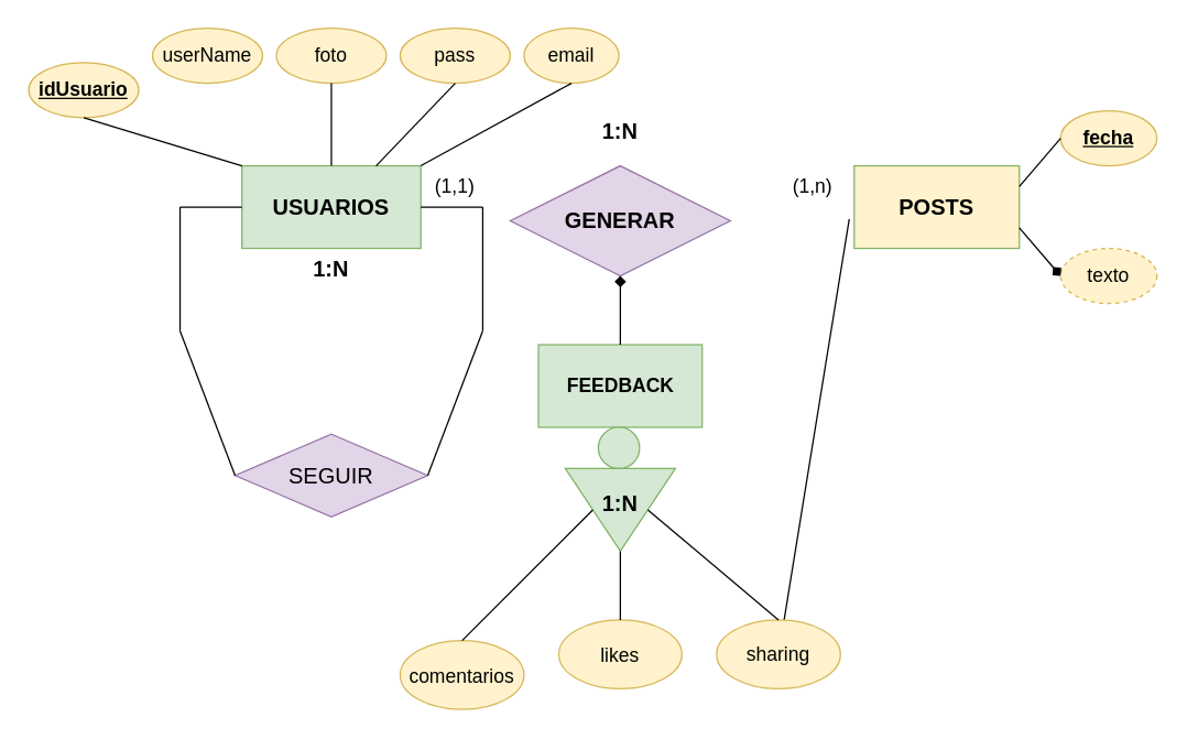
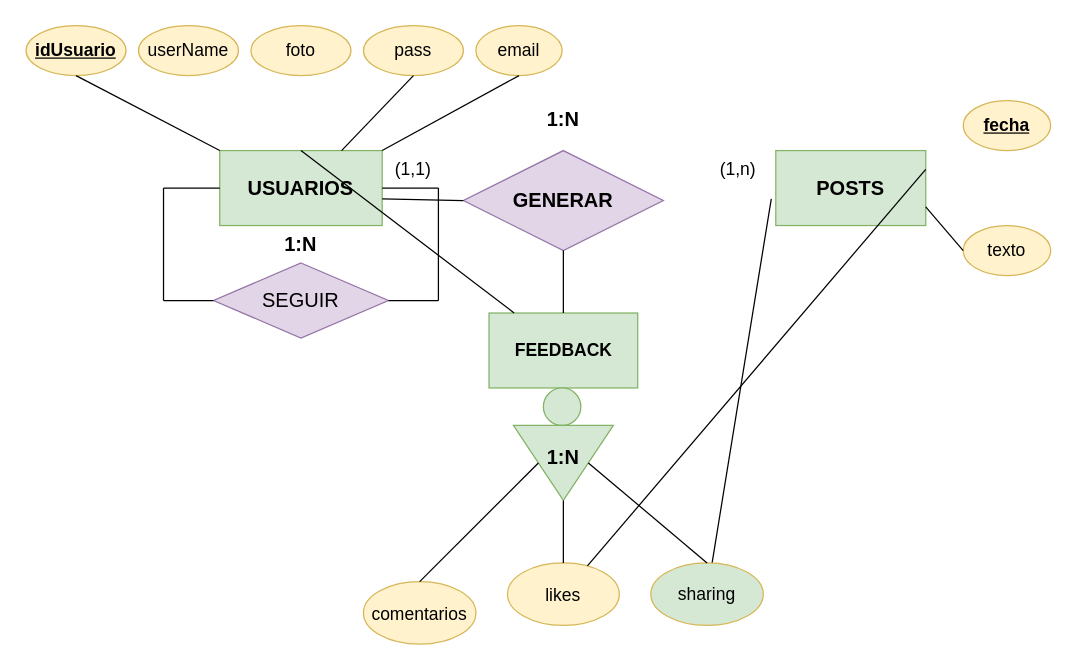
  <mxCell id="0" />
  <mxCell id="1" parent="0" />
  <mxCell id="2" value="&lt;b&gt;USUARIOS&lt;/b&gt;" style="rounded=0;whiteSpace=wrap;html=1;fontSize=16;fillColor=#d5e8d4;strokeColor=#82b366;" vertex="1" parent="1"><mxGeometry x="175" y="120" width="130" height="60" as="geometry" /></mxCell>
- <mxCell id="3" value="&lt;b&gt;POSTS&lt;/b&gt;" style="rounded=0;whiteSpace=wrap;html=1;fontSize=16;fillColor=#fff2cc;strokeColor=#82b366;" vertex="1" parent="1"><mxGeometry x="620" y="120" width="120" height="60" as="geometry" /></mxCell>
+ <mxCell id="3" value="&lt;b&gt;POSTS&lt;/b&gt;" style="rounded=0;whiteSpace=wrap;html=1;fontSize=16;fillColor=#d5e8d4;strokeColor=#82b366;" vertex="1" parent="1"><mxGeometry x="620" y="120" width="120" height="60" as="geometry" /></mxCell>
  <mxCell id="4" value="&lt;b&gt;GENERAR&lt;/b&gt;" style="rhombus;whiteSpace=wrap;html=1;fontSize=16;fillColor=#e1d5e7;strokeColor=#9673a6;" vertex="1" parent="1"><mxGeometry x="370" y="120" width="160" height="80" as="geometry" /></mxCell>
- <mxCell id="5" value="SEGUIR" style="rhombus;whiteSpace=wrap;html=1;fontSize=16;fillColor=#e1d5e7;strokeColor=#9673a6;" vertex="1" parent="1"><mxGeometry x="170" y="315" width="140" height="60" as="geometry" /></mxCell>
+ <mxCell id="5" value="SEGUIR" style="rhombus;whiteSpace=wrap;html=1;fontSize=16;fillColor=#e1d5e7;strokeColor=#9673a6;" vertex="1" parent="1"><mxGeometry x="170" y="210" width="140" height="60" as="geometry" /></mxCell>
  <mxCell id="6" value="&lt;font style=&quot;font-size: 14px&quot;&gt;comentarios&lt;/font&gt;" style="ellipse;whiteSpace=wrap;html=1;fontSize=16;fillColor=#fff2cc;strokeColor=#d6b656;" vertex="1" parent="1"><mxGeometry x="290" y="465" width="90" height="50" as="geometry" /></mxCell>
  <mxCell id="7" value="&lt;font style=&quot;font-size: 14px&quot;&gt;likes&lt;/font&gt;" style="ellipse;whiteSpace=wrap;html=1;fontSize=16;fillColor=#fff2cc;strokeColor=#d6b656;" vertex="1" parent="1"><mxGeometry x="405.25" y="450" width="89.5" height="50" as="geometry" /></mxCell>
- <mxCell id="8" value="&lt;b&gt;&lt;u&gt;idUsuario&lt;/u&gt;&lt;/b&gt;" style="ellipse;whiteSpace=wrap;html=1;fontSize=14;fillColor=#fff2cc;strokeColor=#d6b656;" vertex="1" parent="1"><mxGeometry x="20" y="45" width="80" height="40" as="geometry" /></mxCell>
+ <mxCell id="8" value="&lt;b&gt;&lt;u&gt;idUsuario&lt;/u&gt;&lt;/b&gt;" style="ellipse;whiteSpace=wrap;html=1;fontSize=14;fillColor=#fff2cc;strokeColor=#d6b656;" vertex="1" parent="1"><mxGeometry x="20" y="20" width="80" height="40" as="geometry" /></mxCell>
  <mxCell id="9" value="userName" style="ellipse;whiteSpace=wrap;html=1;fontSize=14;fillColor=#fff2cc;strokeColor=#d6b656;" vertex="1" parent="1"><mxGeometry x="110" y="20" width="80" height="40" as="geometry" /></mxCell>
  <mxCell id="10" value="foto" style="ellipse;whiteSpace=wrap;html=1;fontSize=14;fillColor=#fff2cc;strokeColor=#d6b656;" vertex="1" parent="1"><mxGeometry x="200" y="20" width="80" height="40" as="geometry" /></mxCell>
  <mxCell id="11" value="pass" style="ellipse;whiteSpace=wrap;html=1;fontSize=14;fillColor=#fff2cc;strokeColor=#d6b656;" vertex="1" parent="1"><mxGeometry x="290" y="20" width="80" height="40" as="geometry" /></mxCell>
  <mxCell id="12" value="email" style="ellipse;whiteSpace=wrap;html=1;fontSize=14;fillColor=#fff2cc;strokeColor=#d6b656;" vertex="1" parent="1"><mxGeometry x="380" y="20" width="69" height="40" as="geometry" /></mxCell>
  <mxCell id="13" value="&lt;u&gt;&lt;b&gt;fecha&lt;/b&gt;&lt;/u&gt;" style="ellipse;whiteSpace=wrap;html=1;fontSize=14;fillColor=#fff2cc;strokeColor=#d6b656;" vertex="1" parent="1"><mxGeometry x="770" y="80" width="70" height="40" as="geometry" /></mxCell>
- <mxCell id="14" value="texto" style="ellipse;whiteSpace=wrap;html=1;fontSize=14;fillColor=#fff2cc;strokeColor=#d6b656;dashed=1;" vertex="1" parent="1"><mxGeometry x="770" y="180" width="70" height="40" as="geometry" /></mxCell>
+ <mxCell id="14" value="texto" style="ellipse;whiteSpace=wrap;html=1;fontSize=14;fillColor=#fff2cc;strokeColor=#d6b656;" vertex="1" parent="1"><mxGeometry x="770" y="180" width="70" height="40" as="geometry" /></mxCell>
+ <mxCell id="15" value="" style="endArrow=none;html=1;rounded=0;fontSize=14;entryX=1;entryY=0.643;entryDx=0;entryDy=0;entryPerimeter=0;exitX=0;exitY=0.5;exitDx=0;exitDy=0;" edge="1" parent="1" source="4" target="2"><mxGeometry width="50" height="50" relative="1" as="geometry"><mxPoint x="300" y="220" as="sourcePoint" /><mxPoint x="490" y="190" as="targetPoint" /></mxGeometry></mxCell>
  <mxCell id="16" value="" style="endArrow=none;html=1;rounded=0;fontSize=14;exitX=-0.03;exitY=0.643;exitDx=0;exitDy=0;exitPerimeter=0;" edge="1" parent="1" source="3" target="18"><mxGeometry width="50" height="50" relative="1" as="geometry"><mxPoint x="440" y="240" as="sourcePoint" /><mxPoint x="490" y="190" as="targetPoint" /></mxGeometry></mxCell>
  <mxCell id="17" value="&lt;b&gt;FEEDBACK&lt;/b&gt;" style="rounded=0;whiteSpace=wrap;html=1;fontSize=14;fillColor=#d5e8d4;strokeColor=#82b366;" vertex="1" parent="1"><mxGeometry x="390.5" y="250" width="119" height="60" as="geometry" /></mxCell>
- <mxCell id="18" value="sharing" style="ellipse;whiteSpace=wrap;html=1;fontSize=14;fillColor=#fff2cc;strokeColor=#d6b656;" vertex="1" parent="1"><mxGeometry x="520" y="450" width="90" height="50" as="geometry" /></mxCell>
+ <mxCell id="18" value="sharing" style="ellipse;whiteSpace=wrap;html=1;fontSize=14;fillColor=#d5e8d4;strokeColor=#d6b656;" vertex="1" parent="1"><mxGeometry x="520" y="450" width="90" height="50" as="geometry" /></mxCell>
  <mxCell id="19" value="" style="endArrow=none;html=1;rounded=0;fontSize=14;entryX=0.5;entryY=1;entryDx=0;entryDy=0;exitX=0;exitY=0;exitDx=0;exitDy=0;" edge="1" parent="1" source="2" target="8"><mxGeometry width="50" height="50" relative="1" as="geometry"><mxPoint x="440" y="240" as="sourcePoint" /><mxPoint x="490" y="190" as="targetPoint" /></mxGeometry></mxCell>
- <mxCell id="20" value="" style="endArrow=none;html=1;rounded=0;fontSize=14;entryX=0.5;entryY=1;entryDx=0;entryDy=0;exitX=0.5;exitY=0;exitDx=0;exitDy=0;" edge="1" parent="1" source="2" target="10"><mxGeometry width="50" height="50" relative="1" as="geometry"><mxPoint x="230" y="110" as="sourcePoint" /><mxPoint x="280" y="60" as="targetPoint" /></mxGeometry></mxCell>
+ <mxCell id="20" value="" style="endArrow=none;html=1;rounded=0;fontSize=14;exitX=0.5;exitY=0;exitDx=0;exitDy=0;" edge="1" parent="1" source="2" target="17"><mxGeometry width="50" height="50" relative="1" as="geometry"><mxPoint x="230" y="110" as="sourcePoint" /><mxPoint x="280" y="60" as="targetPoint" /></mxGeometry></mxCell>
  <mxCell id="21" value="" style="endArrow=none;html=1;rounded=0;fontSize=14;entryX=0.5;entryY=1;entryDx=0;entryDy=0;exitX=1;exitY=0;exitDx=0;exitDy=0;" edge="1" parent="1" source="2" target="12"><mxGeometry width="50" height="50" relative="1" as="geometry"><mxPoint x="440" y="240" as="sourcePoint" /><mxPoint x="490" y="190" as="targetPoint" /></mxGeometry></mxCell>
  <mxCell id="22" value="" style="endArrow=none;html=1;rounded=0;fontSize=14;entryX=0.5;entryY=1;entryDx=0;entryDy=0;exitX=0.75;exitY=0;exitDx=0;exitDy=0;" edge="1" parent="1" source="2" target="11"><mxGeometry width="50" height="50" relative="1" as="geometry"><mxPoint x="440" y="240" as="sourcePoint" /><mxPoint x="490" y="190" as="targetPoint" /></mxGeometry></mxCell>
- <mxCell id="23" value="" style="endArrow=none;html=1;rounded=0;fontSize=14;entryX=0;entryY=0.5;entryDx=0;entryDy=0;exitX=1;exitY=0.25;exitDx=0;exitDy=0;" edge="1" parent="1" source="3" target="13"><mxGeometry width="50" height="50" relative="1" as="geometry"><mxPoint x="440" y="240" as="sourcePoint" /><mxPoint x="490" y="190" as="targetPoint" /></mxGeometry></mxCell>
- <mxCell id="24" value="" style="endArrow=diamond;html=1;rounded=0;fontSize=14;entryX=0;entryY=0.5;entryDx=0;entryDy=0;exitX=1;exitY=0.75;exitDx=0;exitDy=0;" edge="1" parent="1" source="3" target="14"><mxGeometry width="50" height="50" relative="1" as="geometry"><mxPoint x="440" y="240" as="sourcePoint" /><mxPoint x="490" y="190" as="targetPoint" /></mxGeometry></mxCell>
+ <mxCell id="23" value="" style="endArrow=none;html=1;rounded=0;fontSize=14;exitX=1;exitY=0.25;exitDx=0;exitDy=0;" edge="1" parent="1" source="3" target="7"><mxGeometry width="50" height="50" relative="1" as="geometry"><mxPoint x="440" y="240" as="sourcePoint" /><mxPoint x="490" y="190" as="targetPoint" /></mxGeometry></mxCell>
+ <mxCell id="24" value="" style="endArrow=none;html=1;rounded=0;fontSize=14;entryX=0;entryY=0.5;entryDx=0;entryDy=0;exitX=1;exitY=0.75;exitDx=0;exitDy=0;" edge="1" parent="1" source="3" target="14"><mxGeometry width="50" height="50" relative="1" as="geometry"><mxPoint x="440" y="240" as="sourcePoint" /><mxPoint x="490" y="190" as="targetPoint" /></mxGeometry></mxCell>
  <mxCell id="25" value="" style="endArrow=none;html=1;rounded=0;fontSize=14;entryX=0;entryY=0.5;entryDx=0;entryDy=0;" edge="1" parent="1" target="2"><mxGeometry width="50" height="50" relative="1" as="geometry"><mxPoint x="130" y="150" as="sourcePoint" /><mxPoint x="490" y="190" as="targetPoint" /></mxGeometry></mxCell>
  <mxCell id="26" value="" style="endArrow=none;html=1;rounded=0;fontSize=14;" edge="1" parent="1"><mxGeometry width="50" height="50" relative="1" as="geometry"><mxPoint x="130" y="240" as="sourcePoint" /><mxPoint x="130" y="150" as="targetPoint" /></mxGeometry></mxCell>
  <mxCell id="27" value="" style="endArrow=none;html=1;rounded=0;fontSize=14;entryX=0;entryY=0.5;entryDx=0;entryDy=0;" edge="1" parent="1" target="5"><mxGeometry width="50" height="50" relative="1" as="geometry"><mxPoint x="130" y="240" as="sourcePoint" /><mxPoint x="490" y="190" as="targetPoint" /></mxGeometry></mxCell>
  <mxCell id="28" value="" style="endArrow=none;html=1;rounded=0;fontSize=14;entryX=1;entryY=0.5;entryDx=0;entryDy=0;" edge="1" parent="1" target="2"><mxGeometry width="50" height="50" relative="1" as="geometry"><mxPoint x="350" y="150" as="sourcePoint" /><mxPoint x="310" y="150" as="targetPoint" /></mxGeometry></mxCell>
  <mxCell id="29" value="" style="endArrow=none;html=1;rounded=0;fontSize=14;" edge="1" parent="1"><mxGeometry width="50" height="50" relative="1" as="geometry"><mxPoint x="350" y="240" as="sourcePoint" /><mxPoint x="350" y="150" as="targetPoint" /></mxGeometry></mxCell>
  <mxCell id="30" value="" style="endArrow=none;html=1;rounded=0;fontSize=14;exitX=1;exitY=0.5;exitDx=0;exitDy=0;" edge="1" parent="1" source="5"><mxGeometry width="50" height="50" relative="1" as="geometry"><mxPoint x="440" y="240" as="sourcePoint" /><mxPoint x="350" y="240" as="targetPoint" /></mxGeometry></mxCell>
  <mxCell id="31" value="" style="ellipse;whiteSpace=wrap;html=1;aspect=fixed;fontSize=14;fillColor=#d5e8d4;strokeColor=#82b366;" vertex="1" parent="1"><mxGeometry x="434" y="310" width="30" height="30" as="geometry" /></mxCell>
  <mxCell id="32" value="" style="triangle;whiteSpace=wrap;html=1;fontSize=14;direction=south;fillColor=#d5e8d4;strokeColor=#82b366;" vertex="1" parent="1"><mxGeometry x="410" y="340" width="80" height="60" as="geometry" /></mxCell>
  <mxCell id="33" value="" style="endArrow=none;html=1;rounded=0;fontSize=14;exitX=0.5;exitY=1;exitDx=0;exitDy=0;entryX=0.5;entryY=0;entryDx=0;entryDy=0;" edge="1" parent="1" source="32" target="6"><mxGeometry width="50" height="50" relative="1" as="geometry"><mxPoint x="440" y="310" as="sourcePoint" /><mxPoint x="490" y="260" as="targetPoint" /></mxGeometry></mxCell>
  <mxCell id="34" value="" style="endArrow=none;html=1;rounded=0;fontSize=14;entryX=0.5;entryY=0;entryDx=0;entryDy=0;exitX=0.5;exitY=0;exitDx=0;exitDy=0;" edge="1" parent="1" source="18" target="32"><mxGeometry width="50" height="50" relative="1" as="geometry"><mxPoint x="440" y="310" as="sourcePoint" /><mxPoint x="490" y="260" as="targetPoint" /></mxGeometry></mxCell>
  <mxCell id="35" value="" style="endArrow=none;html=1;rounded=0;fontSize=14;entryX=1;entryY=0.5;entryDx=0;entryDy=0;exitX=0.5;exitY=0;exitDx=0;exitDy=0;" edge="1" parent="1" source="7" target="32"><mxGeometry width="50" height="50" relative="1" as="geometry"><mxPoint x="450" y="440" as="sourcePoint" /><mxPoint x="490" y="260" as="targetPoint" /></mxGeometry></mxCell>
- <mxCell id="36" value="" style="endArrow=diamond;html=1;rounded=0;fontSize=14;entryX=0.5;entryY=1;entryDx=0;entryDy=0;exitX=0.5;exitY=0;exitDx=0;exitDy=0;" edge="1" parent="1" source="17" target="4"><mxGeometry width="50" height="50" relative="1" as="geometry"><mxPoint x="440" y="310" as="sourcePoint" /><mxPoint x="490" y="260" as="targetPoint" /></mxGeometry></mxCell>
+ <mxCell id="36" value="" style="endArrow=none;html=1;rounded=0;fontSize=14;entryX=0.5;entryY=1;entryDx=0;entryDy=0;exitX=0.5;exitY=0;exitDx=0;exitDy=0;" edge="1" parent="1" source="17" target="4"><mxGeometry width="50" height="50" relative="1" as="geometry"><mxPoint x="440" y="310" as="sourcePoint" /><mxPoint x="490" y="260" as="targetPoint" /></mxGeometry></mxCell>
  <mxCell id="37" value="(1,n)" style="text;html=1;strokeColor=none;fillColor=none;align=center;verticalAlign=middle;whiteSpace=wrap;rounded=0;fontSize=14;" vertex="1" parent="1"><mxGeometry x="560" y="120" width="60" height="30" as="geometry" /></mxCell>
  <mxCell id="38" value="(1,1)" style="text;html=1;strokeColor=none;fillColor=none;align=center;verticalAlign=middle;whiteSpace=wrap;rounded=0;fontSize=14;" vertex="1" parent="1"><mxGeometry x="300" y="120" width="60" height="30" as="geometry" /></mxCell>
  <mxCell id="39" value="&lt;font style=&quot;font-size: 16px&quot;&gt;&lt;b&gt;1:N&lt;/b&gt;&lt;/font&gt;" style="text;html=1;strokeColor=none;fillColor=none;align=center;verticalAlign=middle;whiteSpace=wrap;rounded=0;fontSize=14;" vertex="1" parent="1"><mxGeometry x="420" y="80" width="60" height="30" as="geometry" /></mxCell>
  <mxCell id="40" value="&lt;font style=&quot;font-size: 16px&quot;&gt;&lt;b&gt;1:N&lt;/b&gt;&lt;/font&gt;" style="text;html=1;strokeColor=none;fillColor=none;align=center;verticalAlign=middle;whiteSpace=wrap;rounded=0;fontSize=16;" vertex="1" parent="1"><mxGeometry x="210" y="180" width="60" height="30" as="geometry" /></mxCell>
  <mxCell id="41" value="&lt;b&gt;1:N&lt;/b&gt;" style="text;html=1;strokeColor=none;fillColor=none;align=center;verticalAlign=middle;whiteSpace=wrap;rounded=0;fontSize=16;" vertex="1" parent="1"><mxGeometry x="420" y="350" width="60" height="30" as="geometry" /></mxCell>
